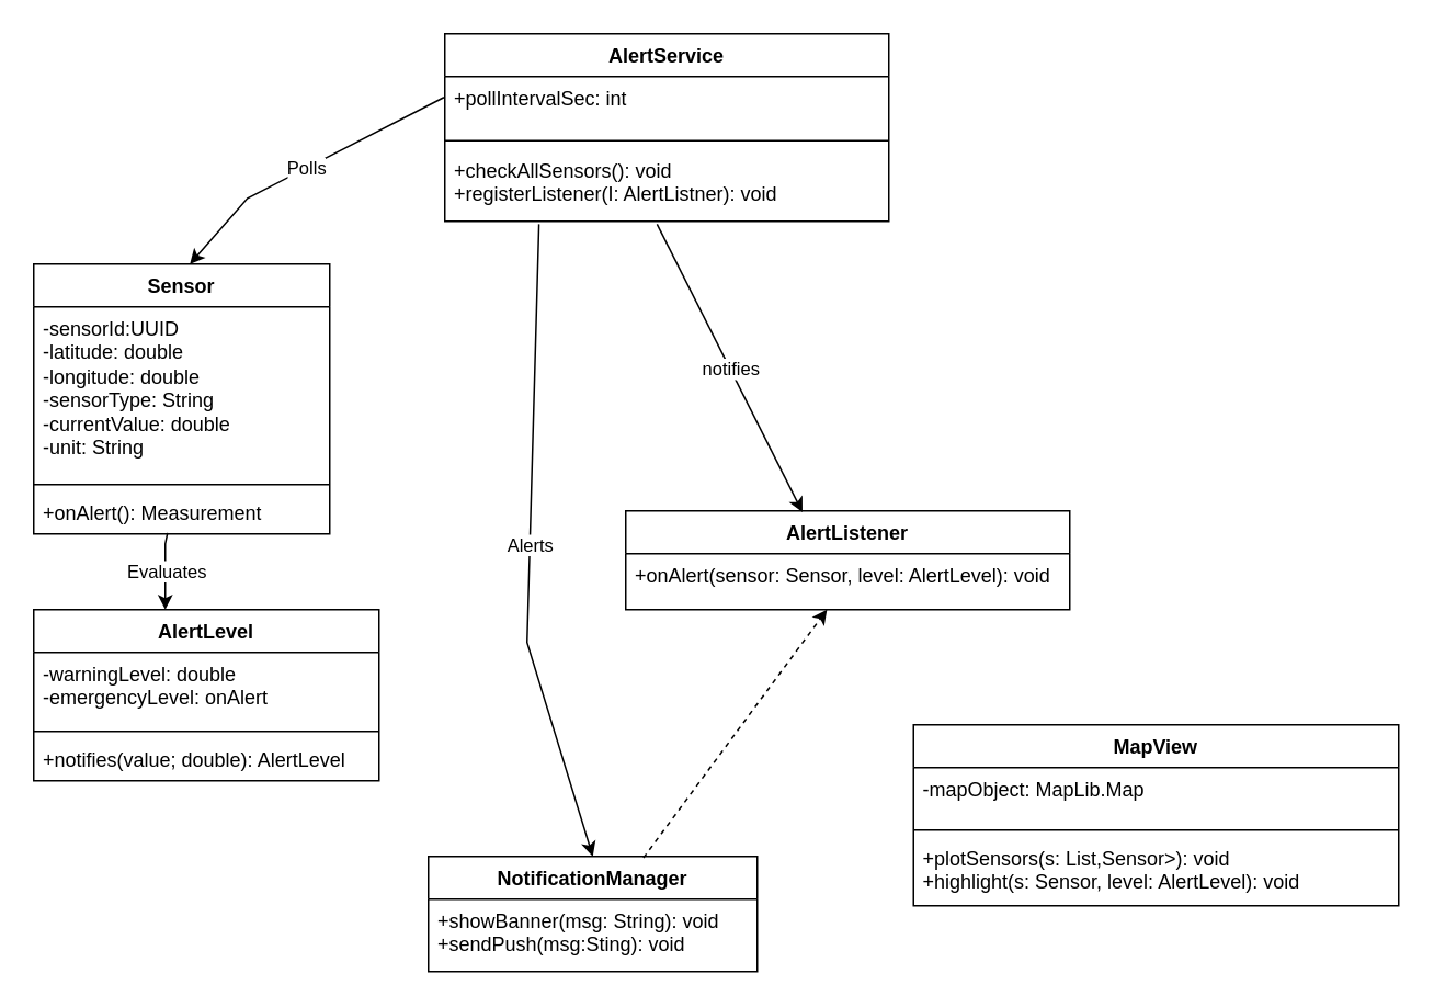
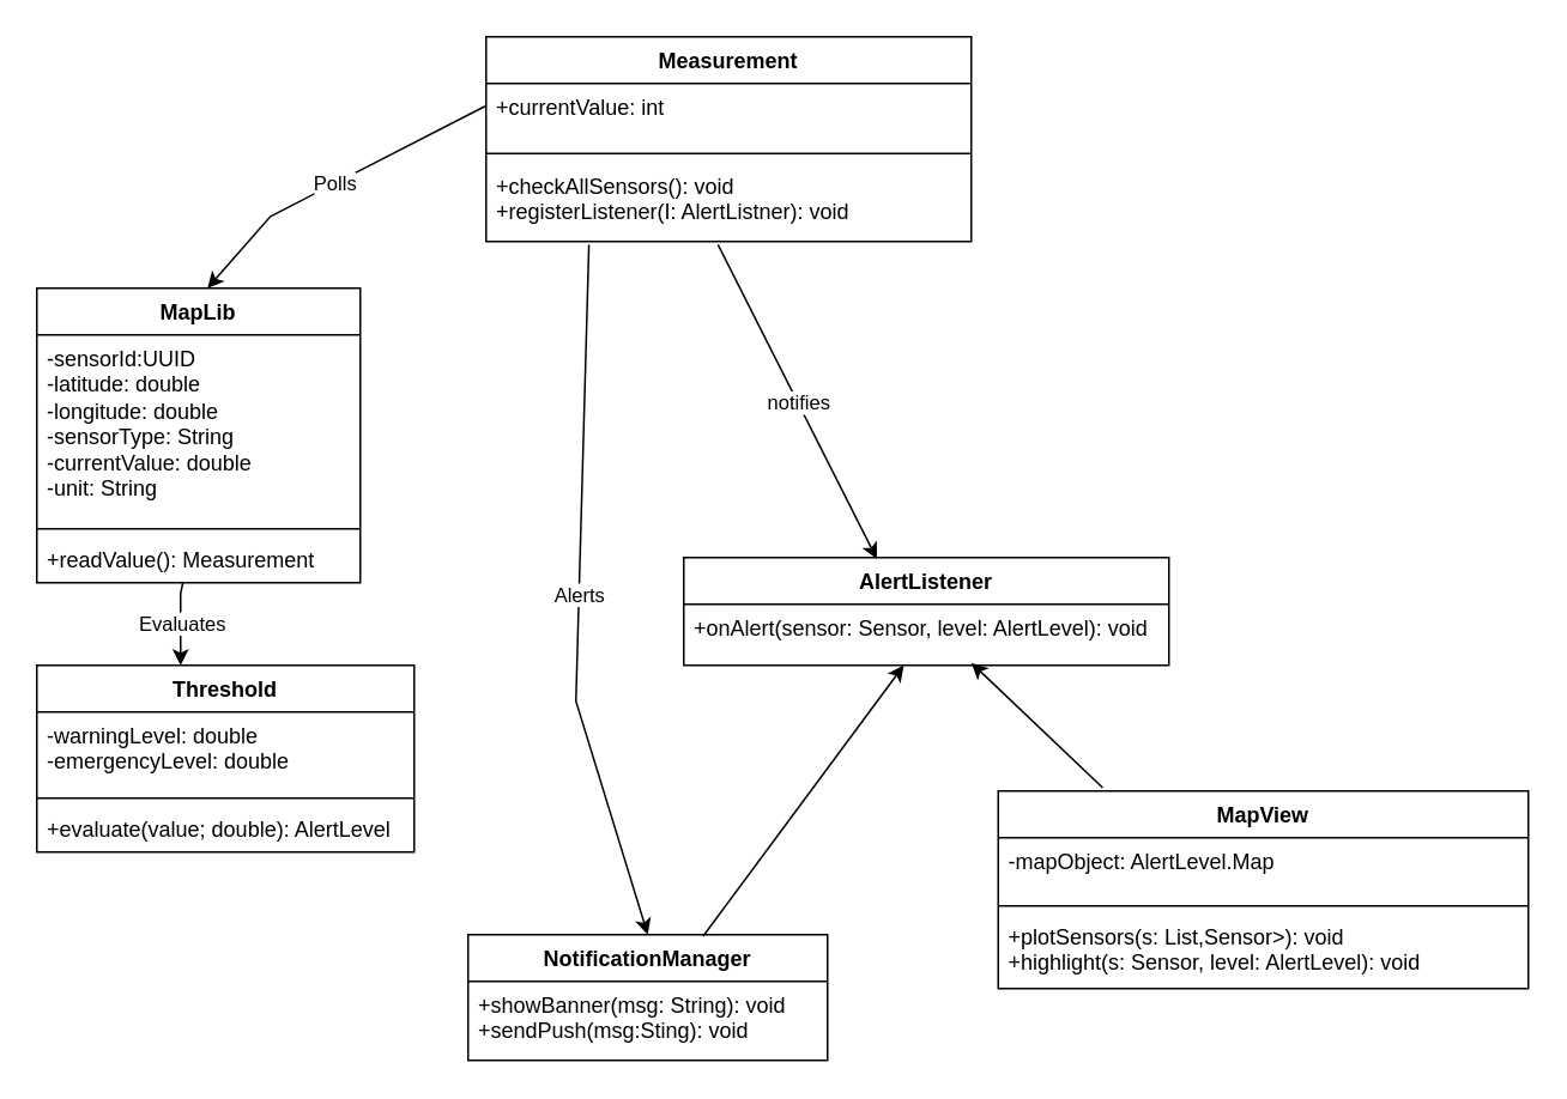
  <mxCell id="0" />
  <mxCell id="1" parent="0" />
- <mxCell id="2" value="AlertService" style="swimlane;fontStyle=1;align=center;verticalAlign=top;childLayout=stackLayout;horizontal=1;startSize=26;horizontalStack=0;resizeParent=1;resizeParentMax=0;resizeLast=0;collapsible=1;marginBottom=0;whiteSpace=wrap;html=1;" parent="1" vertex="1"><mxGeometry x="270" y="20" width="270" height="114" as="geometry" /></mxCell>
- <mxCell id="3" value="+pollIntervalSec: int" style="text;strokeColor=none;fillColor=none;align=left;verticalAlign=top;spacingLeft=4;spacingRight=4;overflow=hidden;rotatable=0;points=[[0,0.5],[1,0.5]];portConstraint=eastwest;whiteSpace=wrap;html=1;" parent="2" vertex="1"><mxGeometry y="26" width="270" height="34" as="geometry" /></mxCell>
+ <mxCell id="2" value="Measurement" style="swimlane;fontStyle=1;align=center;verticalAlign=top;childLayout=stackLayout;horizontal=1;startSize=26;horizontalStack=0;resizeParent=1;resizeParentMax=0;resizeLast=0;collapsible=1;marginBottom=0;whiteSpace=wrap;html=1;" parent="1" vertex="1"><mxGeometry x="270" y="20" width="270" height="114" as="geometry" /></mxCell>
+ <mxCell id="3" value="+currentValue: int" style="text;strokeColor=none;fillColor=none;align=left;verticalAlign=top;spacingLeft=4;spacingRight=4;overflow=hidden;rotatable=0;points=[[0,0.5],[1,0.5]];portConstraint=eastwest;whiteSpace=wrap;html=1;" parent="2" vertex="1"><mxGeometry y="26" width="270" height="34" as="geometry" /></mxCell>
  <mxCell id="4" value="" style="line;strokeWidth=1;fillColor=none;align=left;verticalAlign=middle;spacingTop=-1;spacingLeft=3;spacingRight=3;rotatable=0;labelPosition=right;points=[];portConstraint=eastwest;strokeColor=inherit;" vertex="1" parent="2"><mxGeometry y="60" width="270" height="10" as="geometry" /></mxCell>
  <mxCell id="5" value="+checkAllSensors(): void&lt;div&gt;+registerListener(I: AlertListner): void&lt;/div&gt;" style="text;strokeColor=none;fillColor=none;align=left;verticalAlign=top;spacingLeft=4;spacingRight=4;overflow=hidden;rotatable=0;points=[[0,0.5],[1,0.5]];portConstraint=eastwest;whiteSpace=wrap;html=1;" vertex="1" parent="2"><mxGeometry y="70" width="270" height="44" as="geometry" /></mxCell>
  <mxCell id="6" value="NotificationManager" style="swimlane;fontStyle=1;align=center;verticalAlign=top;childLayout=stackLayout;horizontal=1;startSize=26;horizontalStack=0;resizeParent=1;resizeParentMax=0;resizeLast=0;collapsible=1;marginBottom=0;whiteSpace=wrap;html=1;" parent="1" vertex="1"><mxGeometry x="260" y="520" width="200" height="70" as="geometry" /></mxCell>
  <mxCell id="7" value="+showBanner(msg: String): void&lt;div&gt;+sendPush(msg:Sting): void&lt;/div&gt;" style="text;strokeColor=none;fillColor=none;align=left;verticalAlign=top;spacingLeft=4;spacingRight=4;overflow=hidden;rotatable=0;points=[[0,0.5],[1,0.5]];portConstraint=eastwest;whiteSpace=wrap;html=1;" parent="6" vertex="1"><mxGeometry y="26" width="200" height="44" as="geometry" /></mxCell>
  <mxCell id="8" value="MapView" style="swimlane;fontStyle=1;align=center;verticalAlign=top;childLayout=stackLayout;horizontal=1;startSize=26;horizontalStack=0;resizeParent=1;resizeParentMax=0;resizeLast=0;collapsible=1;marginBottom=0;whiteSpace=wrap;html=1;" parent="1" vertex="1"><mxGeometry x="555" y="440" width="295" height="110" as="geometry" /></mxCell>
- <mxCell id="9" value="-mapObject: MapLib.Map" style="text;strokeColor=none;fillColor=none;align=left;verticalAlign=top;spacingLeft=4;spacingRight=4;overflow=hidden;rotatable=0;points=[[0,0.5],[1,0.5]];portConstraint=eastwest;whiteSpace=wrap;html=1;" parent="8" vertex="1"><mxGeometry y="26" width="295" height="34" as="geometry" /></mxCell>
+ <mxCell id="9" value="-mapObject: AlertLevel.Map" style="text;strokeColor=none;fillColor=none;align=left;verticalAlign=top;spacingLeft=4;spacingRight=4;overflow=hidden;rotatable=0;points=[[0,0.5],[1,0.5]];portConstraint=eastwest;whiteSpace=wrap;html=1;" parent="8" vertex="1"><mxGeometry y="26" width="295" height="34" as="geometry" /></mxCell>
  <mxCell id="10" value="" style="line;strokeWidth=1;fillColor=none;align=left;verticalAlign=middle;spacingTop=-1;spacingLeft=3;spacingRight=3;rotatable=0;labelPosition=right;points=[];portConstraint=eastwest;strokeColor=inherit;" parent="8" vertex="1"><mxGeometry y="60" width="295" height="8" as="geometry" /></mxCell>
  <mxCell id="11" value="&lt;div&gt;+plotSensors(s: List,Sensor&amp;gt;): void&lt;/div&gt;&lt;div&gt;+highlight(s: Sensor, level: AlertLevel): void&lt;/div&gt;" style="text;strokeColor=none;fillColor=none;align=left;verticalAlign=top;spacingLeft=4;spacingRight=4;overflow=hidden;rotatable=0;points=[[0,0.5],[1,0.5]];portConstraint=eastwest;whiteSpace=wrap;html=1;" parent="8" vertex="1"><mxGeometry y="68" width="295" height="42" as="geometry" /></mxCell>
  <mxCell id="12" value="" style="endArrow=classic;html=1;rounded=0;entryX=0.5;entryY=0;entryDx=0;entryDy=0;exitX=0.212;exitY=1.04;exitDx=0;exitDy=0;exitPerimeter=0;" parent="1" source="5" target="6" edge="1"><mxGeometry relative="1" as="geometry"><mxPoint x="320" y="120" as="sourcePoint" /><mxPoint x="90" y="190" as="targetPoint" /><Array as="points"><mxPoint x="320" y="390" /></Array></mxGeometry></mxCell>
  <mxCell id="13" value="Alerts" style="edgeLabel;resizable=0;html=1;;align=center;verticalAlign=middle;" parent="12" connectable="0" vertex="1"><mxGeometry relative="1" as="geometry" /></mxCell>
  <mxCell id="14" value="AlertListener" style="swimlane;fontStyle=1;align=center;verticalAlign=top;childLayout=stackLayout;horizontal=1;startSize=26;horizontalStack=0;resizeParent=1;resizeParentMax=0;resizeLast=0;collapsible=1;marginBottom=0;whiteSpace=wrap;html=1;" parent="1" vertex="1"><mxGeometry x="380" y="310" width="270" height="60" as="geometry" /></mxCell>
  <mxCell id="15" value="+onAlert(sensor: Sensor, level: AlertLevel): void" style="text;strokeColor=none;fillColor=none;align=left;verticalAlign=top;spacingLeft=4;spacingRight=4;overflow=hidden;rotatable=0;points=[[0,0.5],[1,0.5]];portConstraint=eastwest;whiteSpace=wrap;html=1;" parent="14" vertex="1"><mxGeometry y="26" width="270" height="34" as="geometry" /></mxCell>
- <mxCell id="16" value="Sensor" style="swimlane;fontStyle=1;align=center;verticalAlign=top;childLayout=stackLayout;horizontal=1;startSize=26;horizontalStack=0;resizeParent=1;resizeParentMax=0;resizeLast=0;collapsible=1;marginBottom=0;whiteSpace=wrap;html=1;" parent="1" vertex="1"><mxGeometry x="20" y="160" width="180" height="164" as="geometry" /></mxCell>
+ <mxCell id="16" value="MapLib" style="swimlane;fontStyle=1;align=center;verticalAlign=top;childLayout=stackLayout;horizontal=1;startSize=26;horizontalStack=0;resizeParent=1;resizeParentMax=0;resizeLast=0;collapsible=1;marginBottom=0;whiteSpace=wrap;html=1;" parent="1" vertex="1"><mxGeometry x="20" y="160" width="180" height="164" as="geometry" /></mxCell>
  <mxCell id="17" value="-sensorId:UUID&lt;div&gt;-latitude: double&lt;/div&gt;&lt;div&gt;-longitude: double&lt;/div&gt;&lt;div&gt;-sensorType: String&lt;/div&gt;&lt;div&gt;-currentValue: double&lt;/div&gt;&lt;div&gt;-unit: String&lt;/div&gt;" style="text;strokeColor=none;fillColor=none;align=left;verticalAlign=top;spacingLeft=4;spacingRight=4;overflow=hidden;rotatable=0;points=[[0,0.5],[1,0.5]];portConstraint=eastwest;whiteSpace=wrap;html=1;" parent="16" vertex="1"><mxGeometry y="26" width="180" height="104" as="geometry" /></mxCell>
  <mxCell id="18" value="" style="line;strokeWidth=1;fillColor=none;align=left;verticalAlign=middle;spacingTop=-1;spacingLeft=3;spacingRight=3;rotatable=0;labelPosition=right;points=[];portConstraint=eastwest;strokeColor=inherit;" parent="16" vertex="1"><mxGeometry y="130" width="180" height="8" as="geometry" /></mxCell>
- <mxCell id="19" value="+onAlert(): Measurement" style="text;strokeColor=none;fillColor=none;align=left;verticalAlign=top;spacingLeft=4;spacingRight=4;overflow=hidden;rotatable=0;points=[[0,0.5],[1,0.5]];portConstraint=eastwest;whiteSpace=wrap;html=1;" parent="16" vertex="1"><mxGeometry y="138" width="180" height="26" as="geometry" /></mxCell>
- <mxCell id="20" value="AlertLevel" style="swimlane;fontStyle=1;align=center;verticalAlign=top;childLayout=stackLayout;horizontal=1;startSize=26;horizontalStack=0;resizeParent=1;resizeParentMax=0;resizeLast=0;collapsible=1;marginBottom=0;whiteSpace=wrap;html=1;" parent="1" vertex="1"><mxGeometry x="20" y="370" width="210" height="104" as="geometry" /></mxCell>
- <mxCell id="21" value="-warningLevel: double&lt;div&gt;-emergencyLevel: onAlert&amp;nbsp;&lt;/div&gt;" style="text;strokeColor=none;fillColor=none;align=left;verticalAlign=top;spacingLeft=4;spacingRight=4;overflow=hidden;rotatable=0;points=[[0,0.5],[1,0.5]];portConstraint=eastwest;whiteSpace=wrap;html=1;" parent="20" vertex="1"><mxGeometry y="26" width="210" height="44" as="geometry" /></mxCell>
+ <mxCell id="19" value="+readValue(): Measurement" style="text;strokeColor=none;fillColor=none;align=left;verticalAlign=top;spacingLeft=4;spacingRight=4;overflow=hidden;rotatable=0;points=[[0,0.5],[1,0.5]];portConstraint=eastwest;whiteSpace=wrap;html=1;" parent="16" vertex="1"><mxGeometry y="138" width="180" height="26" as="geometry" /></mxCell>
+ <mxCell id="20" value="Threshold" style="swimlane;fontStyle=1;align=center;verticalAlign=top;childLayout=stackLayout;horizontal=1;startSize=26;horizontalStack=0;resizeParent=1;resizeParentMax=0;resizeLast=0;collapsible=1;marginBottom=0;whiteSpace=wrap;html=1;" parent="1" vertex="1"><mxGeometry x="20" y="370" width="210" height="104" as="geometry" /></mxCell>
+ <mxCell id="21" value="-warningLevel: double&lt;div&gt;-emergencyLevel: double&amp;nbsp;&lt;/div&gt;" style="text;strokeColor=none;fillColor=none;align=left;verticalAlign=top;spacingLeft=4;spacingRight=4;overflow=hidden;rotatable=0;points=[[0,0.5],[1,0.5]];portConstraint=eastwest;whiteSpace=wrap;html=1;" parent="20" vertex="1"><mxGeometry y="26" width="210" height="44" as="geometry" /></mxCell>
  <mxCell id="22" value="" style="line;strokeWidth=1;fillColor=none;align=left;verticalAlign=middle;spacingTop=-1;spacingLeft=3;spacingRight=3;rotatable=0;labelPosition=right;points=[];portConstraint=eastwest;strokeColor=inherit;" parent="20" vertex="1"><mxGeometry y="70" width="210" height="8" as="geometry" /></mxCell>
- <mxCell id="23" value="+notifies(value; double): AlertLevel" style="text;strokeColor=none;fillColor=none;align=left;verticalAlign=top;spacingLeft=4;spacingRight=4;overflow=hidden;rotatable=0;points=[[0,0.5],[1,0.5]];portConstraint=eastwest;whiteSpace=wrap;html=1;" parent="20" vertex="1"><mxGeometry y="78" width="210" height="26" as="geometry" /></mxCell>
+ <mxCell id="23" value="+evaluate(value; double): AlertLevel" style="text;strokeColor=none;fillColor=none;align=left;verticalAlign=top;spacingLeft=4;spacingRight=4;overflow=hidden;rotatable=0;points=[[0,0.5],[1,0.5]];portConstraint=eastwest;whiteSpace=wrap;html=1;" parent="20" vertex="1"><mxGeometry y="78" width="210" height="26" as="geometry" /></mxCell>
  <mxCell id="24" value="" style="endArrow=classic;html=1;rounded=0;exitX=-0.002;exitY=0.373;exitDx=0;exitDy=0;entryX=0.5;entryY=0;entryDx=0;entryDy=0;exitPerimeter=0;" edge="1" parent="1" source="3"><mxGeometry relative="1" as="geometry"><mxPoint x="232.06" y="83.996" as="sourcePoint" /><mxPoint x="115" y="160" as="targetPoint" /><Array as="points"><mxPoint x="150" y="120" /></Array></mxGeometry></mxCell>
  <mxCell id="25" value="Polls" style="edgeLabel;resizable=0;html=1;;align=center;verticalAlign=middle;" connectable="0" vertex="1" parent="24"><mxGeometry relative="1" as="geometry" /></mxCell>
  <mxCell id="26" value="" style="endArrow=classic;html=1;rounded=0;exitX=0.452;exitY=0.977;exitDx=0;exitDy=0;entryX=0.5;entryY=0;entryDx=0;entryDy=0;exitPerimeter=0;" edge="1" parent="1" source="19"><mxGeometry relative="1" as="geometry"><mxPoint x="217" y="294" as="sourcePoint" /><mxPoint x="100" y="370" as="targetPoint" /><Array as="points"><mxPoint x="100" y="330" /></Array></mxGeometry></mxCell>
  <mxCell id="27" value="Evaluates" style="edgeLabel;resizable=0;html=1;;align=center;verticalAlign=middle;" connectable="0" vertex="1" parent="26"><mxGeometry relative="1" as="geometry" /></mxCell>
- <mxCell id="28" value="" style="endArrow=classic;html=1;rounded=0;exitX=0.654;exitY=0.012;exitDx=0;exitDy=0;exitPerimeter=0;dashed=1;" edge="1" parent="1" source="6" target="15"><mxGeometry relative="1" as="geometry"><mxPoint x="401" y="420" as="sourcePoint" /><mxPoint x="425" y="491" as="targetPoint" /><Array as="points" /></mxGeometry></mxCell>
+ <mxCell id="28" value="" style="endArrow=classic;html=1;rounded=0;exitX=0.654;exitY=0.012;exitDx=0;exitDy=0;exitPerimeter=0;" edge="1" parent="1" source="6" target="15"><mxGeometry relative="1" as="geometry"><mxPoint x="401" y="420" as="sourcePoint" /><mxPoint x="425" y="491" as="targetPoint" /><Array as="points" /></mxGeometry></mxCell>
+ <mxCell id="29" value="" style="endArrow=classic;html=1;rounded=0;exitX=0.197;exitY=-0.017;exitDx=0;exitDy=0;exitPerimeter=0;entryX=0.593;entryY=0.962;entryDx=0;entryDy=0;entryPerimeter=0;" edge="1" parent="1" source="8" target="15"><mxGeometry relative="1" as="geometry"><mxPoint x="410" y="522" as="sourcePoint" /><mxPoint x="499" y="390" as="targetPoint" /><Array as="points" /></mxGeometry></mxCell>
  <mxCell id="30" value="" style="endArrow=classic;html=1;rounded=0;entryX=0.398;entryY=0.013;entryDx=0;entryDy=0;entryPerimeter=0;exitX=0.478;exitY=1.04;exitDx=0;exitDy=0;exitPerimeter=0;" edge="1" parent="1" source="5" target="14"><mxGeometry relative="1" as="geometry"><mxPoint x="390" y="120" as="sourcePoint" /><mxPoint x="410" y="518" as="targetPoint" /><Array as="points" /></mxGeometry></mxCell>
  <mxCell id="31" value="notifies" style="edgeLabel;resizable=0;html=1;;align=center;verticalAlign=middle;" connectable="0" vertex="1" parent="30"><mxGeometry relative="1" as="geometry" /></mxCell>
